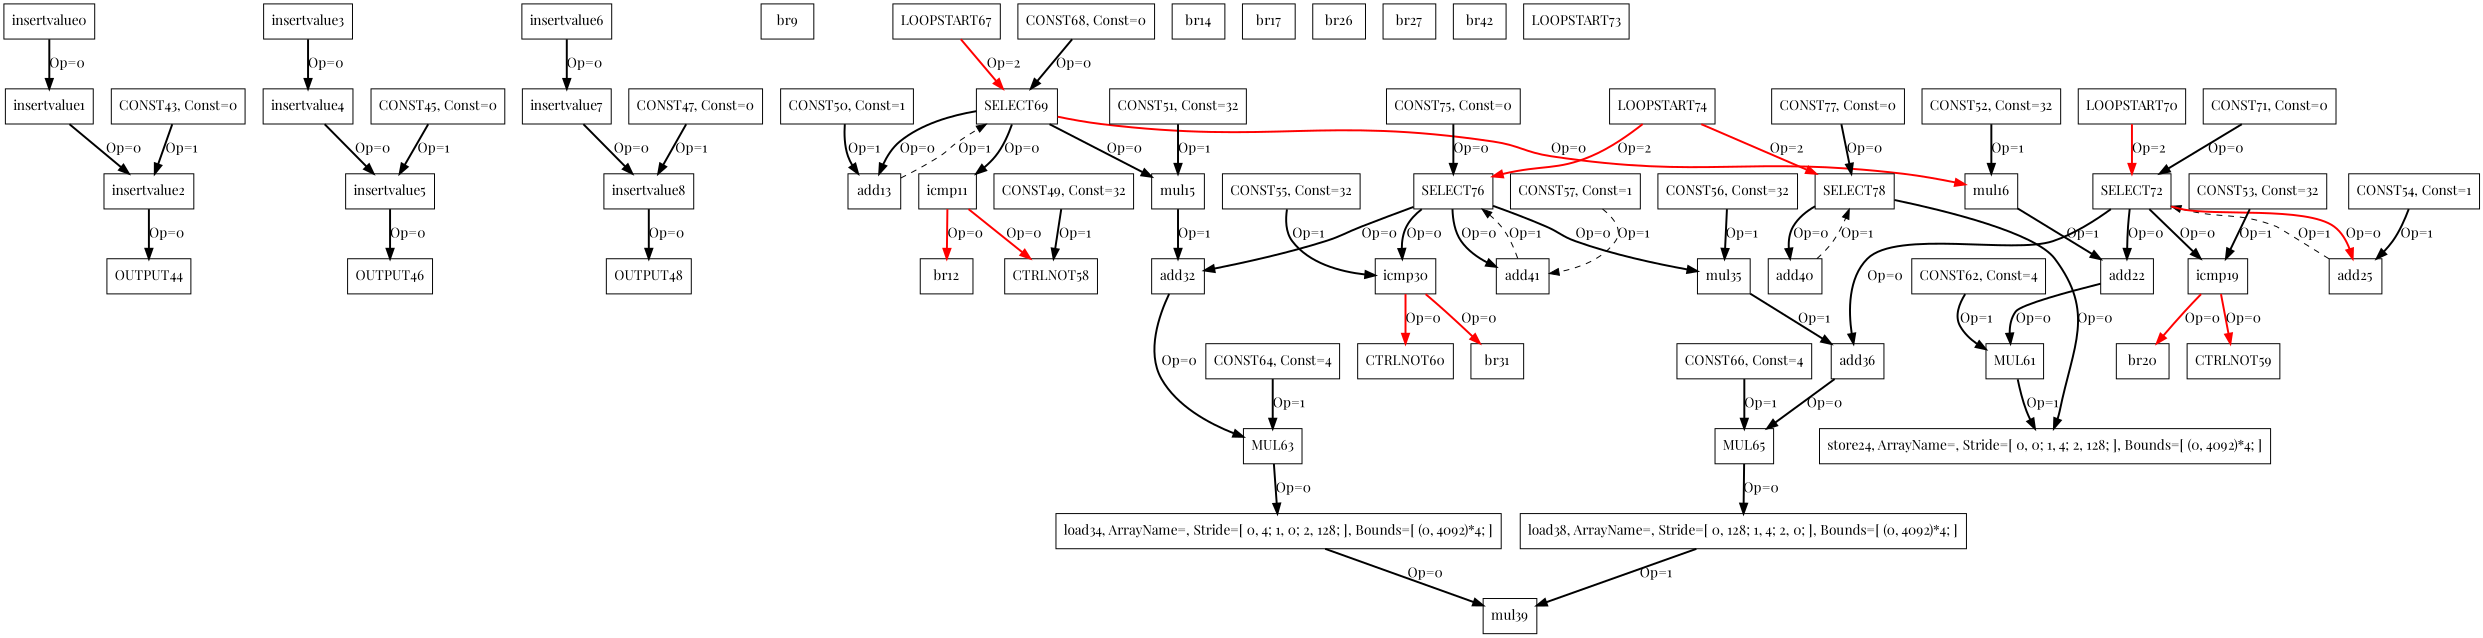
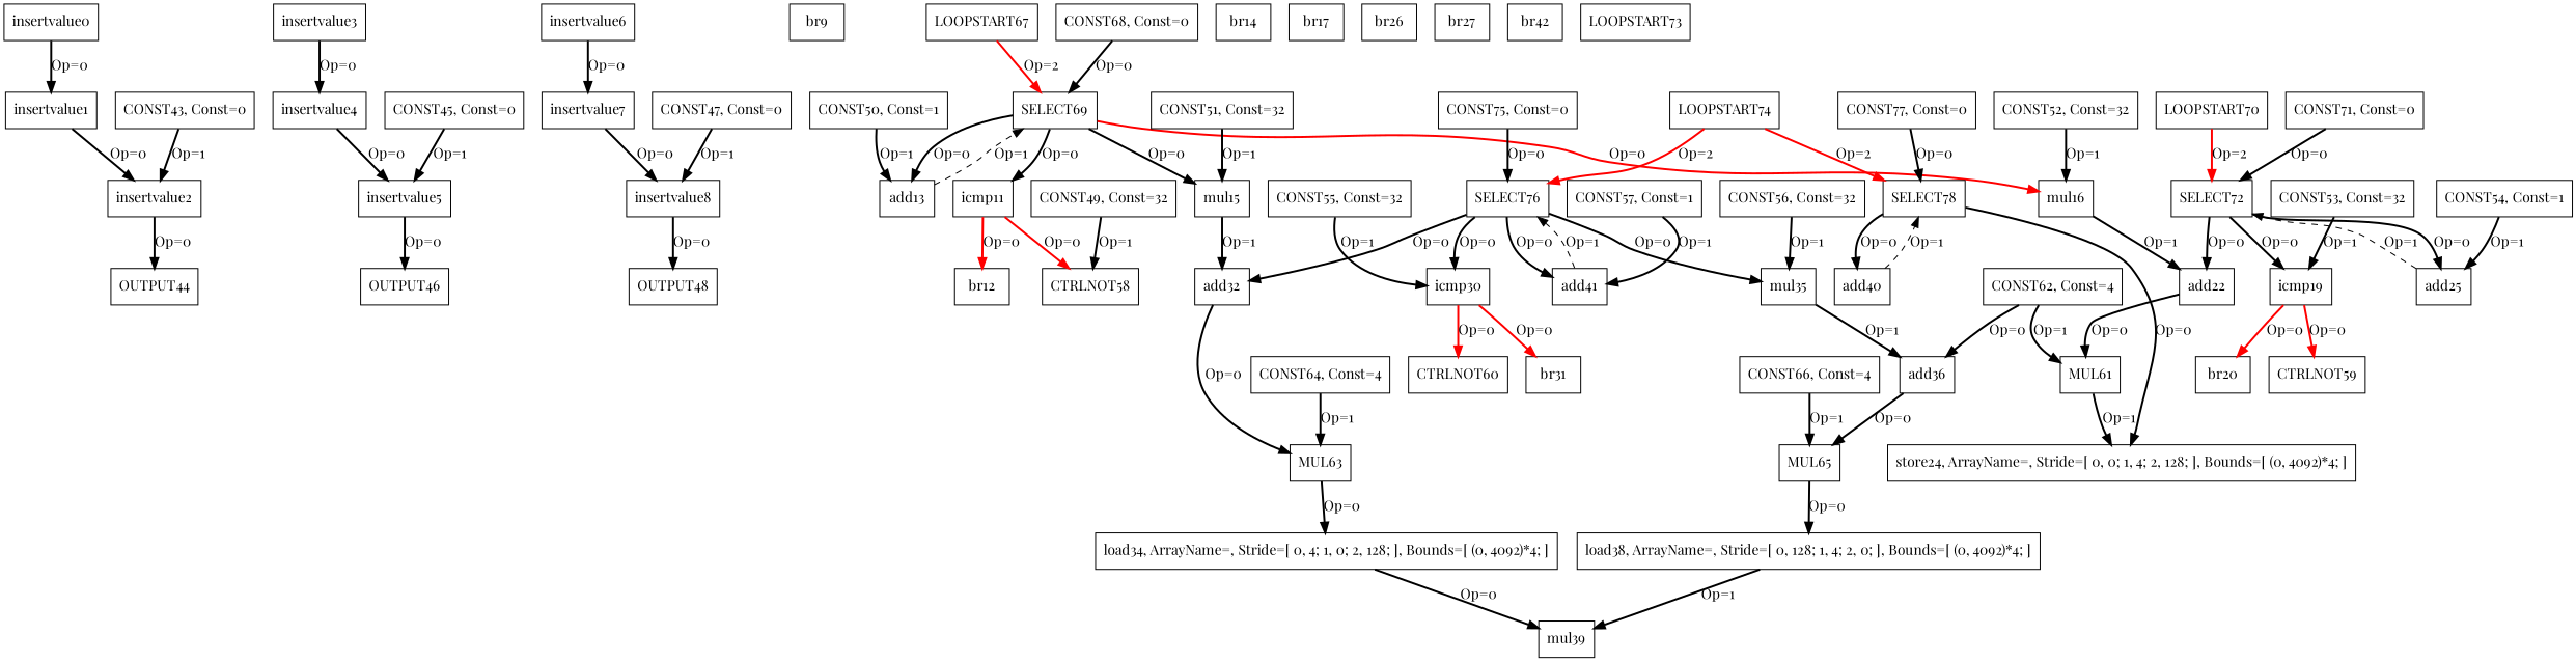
  digraph {
    fontname="Playfair Display"
    node [color=black fontname="Playfair Display" shape=box]
    edge [color=black fontname="Playfair Display" style=bold]
    n1 [label=insertvalue0]
    n2 [label=insertvalue1]
    n3 [label=insertvalue2]
    n4 [label=OUTPUT44]
    n5 [label=insertvalue3]
    n6 [label=insertvalue4]
    n7 [label=insertvalue5]
    n8 [label=OUTPUT46]
    n9 [label=insertvalue6]
    n10 [label=insertvalue7]
    n11 [label=insertvalue8]
    n12 [label=OUTPUT48]
    n13 [label=br9]
    n14 [label=icmp11]
    n15 [label=br12]
    n16 [label=CTRLNOT58]
    n17 [label=add13]
    n18 [label=SELECT69]
    n19 [label=mul15]
    n20 [label=mul16]
    n21 [label=br14]
    n22 [label=add32]
    n23 [label=MUL63]
    n24 [label=add22]
    n25 [label=MUL61]
    n26 [label=br17]
    n27 [label=icmp19]
    n28 [label=br20]
    n29 [label=CTRLNOT59]
    n30 [label="store24, ArrayName=, Stride=[ 0, 0; 1, 4; 2, 128; ], Bounds=[ (0, 4092)*4; ]"]
    n31 [label=add25]
    n32 [label=SELECT72]
    n33 [label=add36]
    n34 [label=br26]
    n35 [label=br27]
    n36 [label=icmp30]
    n37 [label=br31]
    n38 [label=CTRLNOT60]
    n39 [label="load34, ArrayName=, Stride=[ 0, 4; 1, 0; 2, 128; ], Bounds=[ (0, 4092)*4; ]"]
    n40 [label=mul39]
    n41 [label=mul35]
    n42 [label=MUL65]
    n43 [label="load38, ArrayName=, Stride=[ 0, 128; 1, 4; 2, 0; ], Bounds=[ (0, 4092)*4; ]"]
    n44 [label=add40]
    n45 [label=SELECT78]
    n46 [label=add41]
    n47 [label=SELECT76]
    n48 [label=br42]
    n49 [label="CONST43, Const=0"]
    n50 [label="CONST45, Const=0"]
    n51 [label="CONST47, Const=0"]
    n52 [label="CONST49, Const=32"]
    n53 [label="CONST50, Const=1"]
    n54 [label="CONST51, Const=32"]
    n55 [label="CONST52, Const=32"]
    n56 [label="CONST53, Const=32"]
    n57 [label="CONST54, Const=1"]
    n58 [label="CONST55, Const=32"]
    n59 [label="CONST56, Const=32"]
    n60 [label="CONST57, Const=1"]
    n61 [label="CONST62, Const=4"]
    n62 [label="CONST64, Const=4"]
    n63 [label="CONST66, Const=4"]
    n64 [label=LOOPSTART67]
    n65 [label="CONST68, Const=0"]
    n66 [label=LOOPSTART70]
    n67 [label="CONST71, Const=0"]
    n68 [label=LOOPSTART73]
    n69 [label=LOOPSTART74]
    n70 [label="CONST75, Const=0"]
    n71 [label="CONST77, Const=0"]
    n1 -> n2 [label="Op=0"]
    n2 -> n3 [label="Op=0"]
    n3 -> n4 [label="Op=0"]
    n5 -> n6 [label="Op=0"]
    n6 -> n7 [label="Op=0"]
    n7 -> n8 [label="Op=0"]
    n9 -> n10 [label="Op=0"]
    n10 -> n11 [label="Op=0"]
    n11 -> n12 [label="Op=0"]
    n14 -> n15 [color=red label="Op=0"]
    n14 -> n16 [color=red label="Op=0"]
    n17 -> n18 [label="Op=1" style=dashed]
    n18 -> n14 [label="Op=0"]
    n18 -> n17 [label="Op=0"]
    n18 -> n19 [label="Op=0"]
    n18 -> n20 [color=red label="Op=0"]
    n19 -> n22 [label="Op=1"]
    n20 -> n24 [label="Op=1"]
    n22 -> n23 [label="Op=0"]
    n23 -> n39 [label="Op=0"]
    n24 -> n25 [label="Op=0"]
    n25 -> n30 [label="Op=1"]
    n27 -> n28 [color=red label="Op=0"]
    n27 -> n29 [color=red label="Op=0"]
    n31 -> n32 [label="Op=1" style=dashed]
    n32 -> n24 [label="Op=0"]
    n32 -> n27 [label="Op=0"]
-   n32 -> n31 [color=red label="Op=0"]
-   n32 -> n33 [label="Op=0"]
+   n32 -> n31 [label="Op=0"]
+   n61 -> n33 [label="Op=0"]
    n33 -> n42 [label="Op=0"]
    n36 -> n37 [color=red label="Op=0"]
    n36 -> n38 [color=red label="Op=0"]
    n39 -> n40 [label="Op=0"]
    n41 -> n33 [label="Op=1"]
    n42 -> n43 [label="Op=0"]
    n43 -> n40 [label="Op=1"]
    n44 -> n45 [label="Op=1" style=dashed]
    n45 -> n30 [label="Op=0"]
    n45 -> n44 [label="Op=0"]
    n46 -> n47 [label="Op=1" style=dashed]
    n47 -> n22 [label="Op=0"]
    n47 -> n36 [label="Op=0"]
    n47 -> n41 [label="Op=0"]
    n47 -> n46 [label="Op=0"]
    n49 -> n3 [label="Op=1"]
    n50 -> n7 [label="Op=1"]
    n51 -> n11 [label="Op=1"]
    n52 -> n16 [label="Op=1"]
    n53 -> n17 [label="Op=1"]
    n54 -> n19 [label="Op=1"]
    n55 -> n20 [label="Op=1"]
    n56 -> n27 [label="Op=1"]
    n57 -> n31 [label="Op=1"]
    n58 -> n36 [label="Op=1"]
    n59 -> n41 [label="Op=1"]
-   n60 -> n46 [label="Op=1" style=dashed]
+   n60 -> n46 [label="Op=1"]
    n61 -> n25 [label="Op=1"]
    n62 -> n23 [label="Op=1"]
    n63 -> n42 [label="Op=1"]
    n64 -> n18 [color=red label="Op=2"]
    n65 -> n18 [label="Op=0"]
    n66 -> n32 [color=red label="Op=2"]
    n67 -> n32 [label="Op=0"]
    n69 -> n45 [color=red label="Op=2"]
    n69 -> n47 [color=red label="Op=2"]
    n70 -> n47 [label="Op=0"]
    n71 -> n45 [label="Op=0"]
  }
